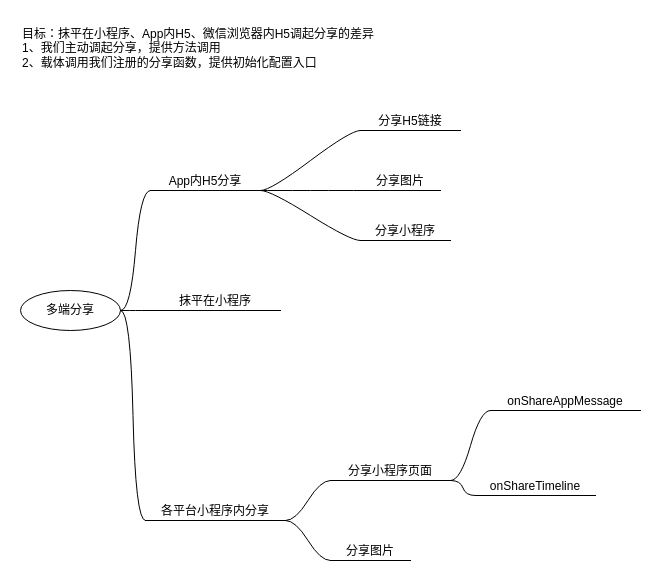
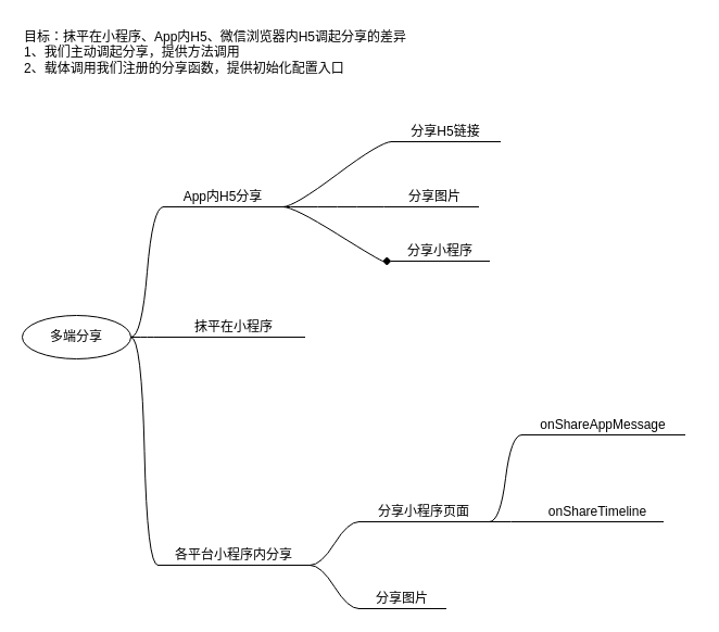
  <mxCell id="0" />
  <mxCell id="1" parent="0" />
  <mxCell id="2" value="多端分享" style="ellipse;whiteSpace=wrap;html=1;align=center;newEdgeStyle={&quot;edgeStyle&quot;:&quot;entityRelationEdgeStyle&quot;,&quot;startArrow&quot;:&quot;none&quot;,&quot;endArrow&quot;:&quot;none&quot;,&quot;segment&quot;:10,&quot;curved&quot;:1};treeFolding=1;treeMoving=1;strokeColor=#000000;" vertex="1" parent="1"><mxGeometry x="20" y="290" width="100" height="40" as="geometry" /></mxCell>
  <mxCell id="3" value="App内H5分享" style="whiteSpace=wrap;html=1;shape=partialRectangle;top=0;left=0;bottom=1;right=0;points=[[0,1],[1,1]];fillColor=none;align=center;verticalAlign=bottom;routingCenterY=0.5;snapToPoint=1;recursiveResize=0;autosize=1;treeFolding=1;treeMoving=1;newEdgeStyle={&quot;edgeStyle&quot;:&quot;entityRelationEdgeStyle&quot;,&quot;startArrow&quot;:&quot;none&quot;,&quot;endArrow&quot;:&quot;none&quot;,&quot;segment&quot;:10,&quot;curved&quot;:1};strokeColor=#000000;" vertex="1" parent="1"><mxGeometry x="150" y="170" width="110" height="20" as="geometry" /></mxCell>
  <mxCell id="4" value="" style="edgeStyle=entityRelationEdgeStyle;startArrow=none;endArrow=none;segment=10;curved=1;rounded=0;exitX=1;exitY=0.5;exitDx=0;exitDy=0;strokeColor=#000000;" edge="1" target="3" parent="1" source="2"><mxGeometry relative="1" as="geometry"><mxPoint x="150" y="300" as="sourcePoint" /></mxGeometry></mxCell>
  <mxCell id="5" value="各平台小程序内分享" style="whiteSpace=wrap;html=1;shape=partialRectangle;top=0;left=0;bottom=1;right=0;points=[[0,1],[1,1]];fillColor=none;align=center;verticalAlign=bottom;routingCenterY=0.5;snapToPoint=1;recursiveResize=0;autosize=1;treeFolding=1;treeMoving=1;newEdgeStyle={&quot;edgeStyle&quot;:&quot;entityRelationEdgeStyle&quot;,&quot;startArrow&quot;:&quot;none&quot;,&quot;endArrow&quot;:&quot;none&quot;,&quot;segment&quot;:10,&quot;curved&quot;:1};strokeColor=#000000;" vertex="1" parent="1"><mxGeometry x="145" y="500" width="140" height="20" as="geometry" /></mxCell>
  <mxCell id="6" value="" style="edgeStyle=entityRelationEdgeStyle;startArrow=none;endArrow=none;segment=10;curved=1;rounded=0;strokeColor=#000000;" edge="1" target="5" parent="1"><mxGeometry relative="1" as="geometry"><mxPoint x="120" y="310" as="sourcePoint" /></mxGeometry></mxCell>
  <mxCell id="7" value="" style="edgeStyle=entityRelationEdgeStyle;startArrow=none;endArrow=none;segment=10;curved=1;rounded=0;strokeColor=#000000;" edge="1" target="8" parent="1" source="3"><mxGeometry relative="1" as="geometry"><mxPoint x="310" y="250" as="sourcePoint" /></mxGeometry></mxCell>
  <mxCell id="8" value="分享H5链接" style="whiteSpace=wrap;html=1;shape=partialRectangle;top=0;left=0;bottom=1;right=0;points=[[0,1],[1,1]];fillColor=none;align=center;verticalAlign=bottom;routingCenterY=0.5;snapToPoint=1;recursiveResize=0;autosize=1;treeFolding=1;treeMoving=1;newEdgeStyle={&quot;edgeStyle&quot;:&quot;entityRelationEdgeStyle&quot;,&quot;startArrow&quot;:&quot;none&quot;,&quot;endArrow&quot;:&quot;none&quot;,&quot;segment&quot;:10,&quot;curved&quot;:1};strokeColor=#000000;" vertex="1" parent="1"><mxGeometry x="360" y="110" width="100" height="20" as="geometry" /></mxCell>
  <mxCell id="9" value="分享图片" style="whiteSpace=wrap;html=1;shape=partialRectangle;top=0;left=0;bottom=1;right=0;points=[[0,1],[1,1]];fillColor=none;align=center;verticalAlign=bottom;routingCenterY=0.5;snapToPoint=1;recursiveResize=0;autosize=1;treeFolding=1;treeMoving=1;newEdgeStyle={&quot;edgeStyle&quot;:&quot;entityRelationEdgeStyle&quot;,&quot;startArrow&quot;:&quot;none&quot;,&quot;endArrow&quot;:&quot;none&quot;,&quot;segment&quot;:10,&quot;curved&quot;:1};strokeColor=#000000;" vertex="1" parent="1"><mxGeometry x="360" y="170" width="80" height="20" as="geometry" /></mxCell>
  <mxCell id="10" value="" style="edgeStyle=entityRelationEdgeStyle;startArrow=none;endArrow=none;segment=10;curved=1;rounded=0;exitX=1;exitY=1;exitDx=0;exitDy=0;strokeColor=#000000;" edge="1" parent="1" target="9" source="3"><mxGeometry relative="1" as="geometry"><mxPoint x="270" y="250" as="sourcePoint" /></mxGeometry></mxCell>
  <mxCell id="11" value="分享小程序" style="whiteSpace=wrap;html=1;shape=partialRectangle;top=0;left=0;bottom=1;right=0;points=[[0,1],[1,1]];fillColor=none;align=center;verticalAlign=bottom;routingCenterY=0.5;snapToPoint=1;recursiveResize=0;autosize=1;treeFolding=1;treeMoving=1;newEdgeStyle={&quot;edgeStyle&quot;:&quot;entityRelationEdgeStyle&quot;,&quot;startArrow&quot;:&quot;none&quot;,&quot;endArrow&quot;:&quot;none&quot;,&quot;segment&quot;:10,&quot;curved&quot;:1};strokeColor=#000000;" vertex="1" parent="1"><mxGeometry x="360" y="220" width="90" height="20" as="geometry" /></mxCell>
- <mxCell id="12" value="" style="edgeStyle=entityRelationEdgeStyle;startArrow=none;endArrow=none;segment=10;curved=1;rounded=0;exitX=1;exitY=1;exitDx=0;exitDy=0;strokeColor=#000000;" edge="1" target="11" parent="1" source="3"><mxGeometry relative="1" as="geometry"><mxPoint x="450" y="340" as="sourcePoint" /></mxGeometry></mxCell>
+ <mxCell id="12" value="" style="edgeStyle=entityRelationEdgeStyle;startArrow=none;endArrow=diamond;segment=10;curved=1;rounded=0;exitX=1;exitY=1;exitDx=0;exitDy=0;strokeColor=#000000;" edge="1" target="11" parent="1" source="3"><mxGeometry relative="1" as="geometry"><mxPoint x="450" y="340" as="sourcePoint" /></mxGeometry></mxCell>
  <mxCell id="13" value="抹平在小程序" style="whiteSpace=wrap;html=1;shape=partialRectangle;top=0;left=0;bottom=1;right=0;points=[[0,1],[1,1]];fillColor=none;align=center;verticalAlign=bottom;routingCenterY=0.5;snapToPoint=1;recursiveResize=0;autosize=1;treeFolding=1;treeMoving=1;newEdgeStyle={&quot;edgeStyle&quot;:&quot;entityRelationEdgeStyle&quot;,&quot;startArrow&quot;:&quot;none&quot;,&quot;endArrow&quot;:&quot;none&quot;,&quot;segment&quot;:10,&quot;curved&quot;:1};strokeColor=#000000;" vertex="1" parent="1"><mxGeometry x="150" y="290" width="130" height="20" as="geometry" /></mxCell>
  <mxCell id="14" value="" style="edgeStyle=entityRelationEdgeStyle;startArrow=none;endArrow=none;segment=10;curved=1;rounded=0;strokeColor=#000000;exitX=1;exitY=0.5;exitDx=0;exitDy=0;" edge="1" target="13" parent="1" source="2"><mxGeometry relative="1" as="geometry"><mxPoint x="200" y="510" as="sourcePoint" /></mxGeometry></mxCell>
  <mxCell id="15" value="目标：抹平在小程序、App内H5、微信浏览器内H5调起分享的差异&lt;br&gt;1、我们主动调起分享，提供方法调用&lt;br&gt;2、载体调用我们注册的分享函数，提供初始化配置入口&lt;br&gt;" style="text;html=1;strokeColor=none;fillColor=none;align=left;verticalAlign=top;whiteSpace=wrap;rounded=0;" vertex="1" parent="1"><mxGeometry x="20" width="430" height="80" as="geometry" y="20" /></mxCell>
  <mxCell id="16" value="分享小程序页面" style="whiteSpace=wrap;html=1;shape=partialRectangle;top=0;left=0;bottom=1;right=0;points=[[0,1],[1,1]];fillColor=none;align=center;verticalAlign=bottom;routingCenterY=0.5;snapToPoint=1;recursiveResize=0;autosize=1;treeFolding=1;treeMoving=1;newEdgeStyle={&quot;edgeStyle&quot;:&quot;entityRelationEdgeStyle&quot;,&quot;startArrow&quot;:&quot;none&quot;,&quot;endArrow&quot;:&quot;none&quot;,&quot;segment&quot;:10,&quot;curved&quot;:1};strokeColor=#000000;" vertex="1" parent="1"><mxGeometry x="330" y="460" width="120" height="20" as="geometry" /></mxCell>
  <mxCell id="17" value="" style="edgeStyle=entityRelationEdgeStyle;startArrow=none;endArrow=none;segment=10;curved=1;rounded=0;strokeColor=#000000;exitX=1;exitY=1;exitDx=0;exitDy=0;" edge="1" target="16" parent="1" source="5"><mxGeometry relative="1" as="geometry"><mxPoint x="440" y="340" as="sourcePoint" /></mxGeometry></mxCell>
- <mxCell id="18" value="onShareAppMessage" style="whiteSpace=wrap;html=1;shape=partialRectangle;top=0;left=0;bottom=1;right=0;points=[[0,1],[1,1]];fillColor=none;align=center;verticalAlign=bottom;routingCenterY=0.5;snapToPoint=1;recursiveResize=0;autosize=1;treeFolding=1;treeMoving=1;newEdgeStyle={&quot;edgeStyle&quot;:&quot;entityRelationEdgeStyle&quot;,&quot;startArrow&quot;:&quot;none&quot;,&quot;endArrow&quot;:&quot;none&quot;,&quot;segment&quot;:10,&quot;curved&quot;:1};strokeColor=#000000;" vertex="1" parent="1"><mxGeometry x="490" y="390" width="150" height="20" as="geometry" /></mxCell>
+ <mxCell id="18" value="onShareAppMessage" style="whiteSpace=wrap;html=1;shape=partialRectangle;top=0;left=0;bottom=1;right=0;points=[[0,1],[1,1]];fillColor=none;align=center;verticalAlign=bottom;routingCenterY=0.5;snapToPoint=1;recursiveResize=0;autosize=1;treeFolding=1;treeMoving=1;newEdgeStyle={&quot;edgeStyle&quot;:&quot;entityRelationEdgeStyle&quot;,&quot;startArrow&quot;:&quot;none&quot;,&quot;endArrow&quot;:&quot;none&quot;,&quot;segment&quot;:10,&quot;curved&quot;:1};strokeColor=#000000;" vertex="1" parent="1"><mxGeometry x="480" y="380" width="150" height="20" as="geometry" /></mxCell>
  <mxCell id="19" value="" style="edgeStyle=entityRelationEdgeStyle;startArrow=none;endArrow=none;segment=10;curved=1;rounded=0;strokeColor=#000000;" edge="1" target="18" parent="1"><mxGeometry relative="1" as="geometry"><mxPoint x="450" y="480" as="sourcePoint" /></mxGeometry></mxCell>
- <mxCell id="20" value="onShareTimeline" style="whiteSpace=wrap;html=1;shape=partialRectangle;top=0;left=0;bottom=1;right=0;points=[[0,1],[1,1]];fillColor=none;align=center;verticalAlign=bottom;routingCenterY=0.5;snapToPoint=1;recursiveResize=0;autosize=1;treeFolding=1;treeMoving=1;newEdgeStyle={&quot;edgeStyle&quot;:&quot;entityRelationEdgeStyle&quot;,&quot;startArrow&quot;:&quot;none&quot;,&quot;endArrow&quot;:&quot;none&quot;,&quot;segment&quot;:10,&quot;curved&quot;:1};strokeColor=#000000;" vertex="1" parent="1"><mxGeometry x="475" y="475" width="120" height="20" as="geometry" /></mxCell>
+ <mxCell id="20" value="onShareTimeline" style="whiteSpace=wrap;html=1;shape=partialRectangle;top=0;left=0;bottom=1;right=0;points=[[0,1],[1,1]];fillColor=none;align=center;verticalAlign=bottom;routingCenterY=0.5;snapToPoint=1;recursiveResize=0;autosize=1;treeFolding=1;treeMoving=1;newEdgeStyle={&quot;edgeStyle&quot;:&quot;entityRelationEdgeStyle&quot;,&quot;startArrow&quot;:&quot;none&quot;,&quot;endArrow&quot;:&quot;none&quot;,&quot;segment&quot;:10,&quot;curved&quot;:1};strokeColor=#000000;" vertex="1" parent="1"><mxGeometry x="490" y="460" width="120" height="20" as="geometry" /></mxCell>
  <mxCell id="21" value="" style="edgeStyle=entityRelationEdgeStyle;startArrow=none;endArrow=none;segment=10;curved=1;rounded=0;strokeColor=#000000;exitX=1;exitY=1;exitDx=0;exitDy=0;" edge="1" target="20" parent="1" source="16"><mxGeometry relative="1" as="geometry"><mxPoint x="500" y="470" as="sourcePoint" /></mxGeometry></mxCell>
  <mxCell id="22" value="分享图片" style="whiteSpace=wrap;html=1;shape=partialRectangle;top=0;left=0;bottom=1;right=0;points=[[0,1],[1,1]];fillColor=none;align=center;verticalAlign=bottom;routingCenterY=0.5;snapToPoint=1;recursiveResize=0;autosize=1;treeFolding=1;treeMoving=1;newEdgeStyle={&quot;edgeStyle&quot;:&quot;entityRelationEdgeStyle&quot;,&quot;startArrow&quot;:&quot;none&quot;,&quot;endArrow&quot;:&quot;none&quot;,&quot;segment&quot;:10,&quot;curved&quot;:1};strokeColor=#000000;" vertex="1" parent="1"><mxGeometry x="330" y="540" width="80" height="20" as="geometry" /></mxCell>
  <mxCell id="23" value="" style="edgeStyle=entityRelationEdgeStyle;startArrow=none;endArrow=none;segment=10;curved=1;rounded=0;strokeColor=#000000;exitX=1;exitY=1;exitDx=0;exitDy=0;" edge="1" target="22" parent="1" source="5"><mxGeometry relative="1" as="geometry"><mxPoint x="320" y="580" as="sourcePoint" /></mxGeometry></mxCell>
